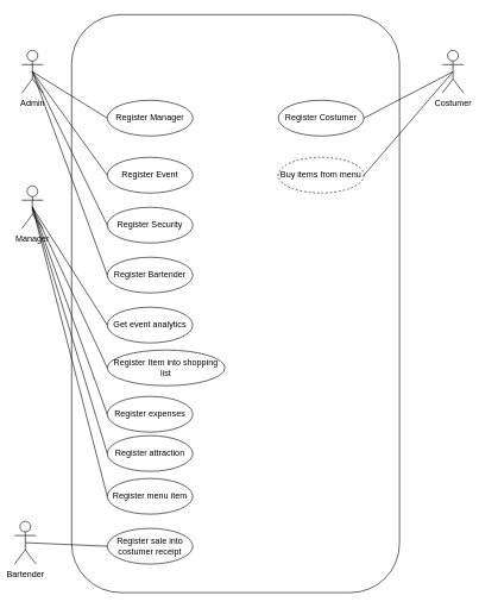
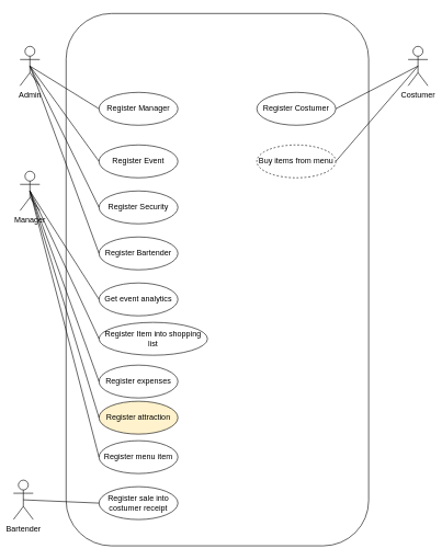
  <mxCell id="0" />
  <mxCell id="1" parent="0" />
  <mxCell id="2" value="" style="rounded=1;whiteSpace=wrap;html=1;" parent="1" vertex="1"><mxGeometry x="100" y="20" width="460" height="810" as="geometry" /></mxCell>
  <mxCell id="3" value="Admin" style="shape=umlActor;verticalLabelPosition=bottom;verticalAlign=top;html=1;outlineConnect=0;" parent="1" vertex="1"><mxGeometry x="30" y="70" width="30" height="60" as="geometry" /></mxCell>
  <mxCell id="4" value="Manager" style="shape=umlActor;verticalLabelPosition=bottom;verticalAlign=top;html=1;outlineConnect=0;" parent="1" vertex="1"><mxGeometry x="30" y="260" width="30" height="60" as="geometry" /></mxCell>
  <mxCell id="5" value="Bartender" style="shape=umlActor;verticalLabelPosition=bottom;verticalAlign=top;html=1;outlineConnect=0;" parent="1" vertex="1"><mxGeometry x="20" y="730" width="30" height="60" as="geometry" /></mxCell>
  <mxCell id="6" value="Costumer" style="shape=umlActor;verticalLabelPosition=bottom;verticalAlign=top;html=1;outlineConnect=0;" parent="1" vertex="1"><mxGeometry x="620" y="70" width="30" height="60" as="geometry" /></mxCell>
  <mxCell id="7" value="Register Manager" style="ellipse;whiteSpace=wrap;html=1;" parent="1" vertex="1"><mxGeometry x="150" y="140" width="120" height="50" as="geometry" /></mxCell>
  <mxCell id="8" value="Register Bartender" style="ellipse;whiteSpace=wrap;html=1;" parent="1" vertex="1"><mxGeometry x="150" y="360" width="120" height="50" as="geometry" /></mxCell>
  <mxCell id="9" value="Register Security" style="ellipse;whiteSpace=wrap;html=1;" parent="1" vertex="1"><mxGeometry x="150" y="290" width="120" height="50" as="geometry" /></mxCell>
  <mxCell id="10" value="Register Event" style="ellipse;whiteSpace=wrap;html=1;" parent="1" vertex="1"><mxGeometry x="150" y="220" width="120" height="50" as="geometry" /></mxCell>
  <mxCell id="11" value="Register Costumer" style="ellipse;whiteSpace=wrap;html=1;" parent="1" vertex="1"><mxGeometry x="390" y="140" width="120" height="50" as="geometry" /></mxCell>
  <mxCell id="12" value="Get event analytics" style="ellipse;whiteSpace=wrap;html=1;" parent="1" vertex="1"><mxGeometry x="150" y="430" width="120" height="50" as="geometry" /></mxCell>
  <mxCell id="13" value="Register sale into costumer receipt" style="ellipse;whiteSpace=wrap;html=1;" parent="1" vertex="1"><mxGeometry x="150" y="740" width="120" height="50" as="geometry" /></mxCell>
  <mxCell id="14" value="Register Item into shopping list" style="ellipse;whiteSpace=wrap;html=1;" parent="1" vertex="1"><mxGeometry x="150" y="490" width="165" height="50" as="geometry" /></mxCell>
  <mxCell id="15" value="Register expenses" style="ellipse;whiteSpace=wrap;html=1;" parent="1" vertex="1"><mxGeometry x="150" y="555" width="120" height="50" as="geometry" /></mxCell>
- <mxCell id="16" value="Register attraction" style="ellipse;whiteSpace=wrap;html=1;" parent="1" vertex="1"><mxGeometry x="150" y="610" width="120" height="50" as="geometry" /></mxCell>
+ <mxCell id="16" value="Register attraction" style="ellipse;whiteSpace=wrap;html=1;fillColor=#fff2cc;" parent="1" vertex="1"><mxGeometry x="150" y="610" width="120" height="50" as="geometry" /></mxCell>
  <mxCell id="17" style="edgeStyle=orthogonalEdgeStyle;rounded=0;orthogonalLoop=1;jettySize=auto;html=1;exitX=0.5;exitY=1;exitDx=0;exitDy=0;" parent="1" source="12" target="12" edge="1"><mxGeometry relative="1" as="geometry" /></mxCell>
  <mxCell id="18" value="" style="endArrow=none;html=1;rounded=0;exitX=0.5;exitY=0.5;exitDx=0;exitDy=0;exitPerimeter=0;entryX=0;entryY=0.5;entryDx=0;entryDy=0;" parent="1" source="3" target="7" edge="1"><mxGeometry width="50" height="50" relative="1" as="geometry"><mxPoint x="80" y="440" as="sourcePoint" /><mxPoint x="130" y="390" as="targetPoint" /></mxGeometry></mxCell>
  <mxCell id="19" value="" style="endArrow=none;html=1;rounded=0;exitX=0.5;exitY=0.5;exitDx=0;exitDy=0;exitPerimeter=0;entryX=0;entryY=0.5;entryDx=0;entryDy=0;" parent="1" source="3" target="10" edge="1"><mxGeometry width="50" height="50" relative="1" as="geometry"><mxPoint x="15" y="120" as="sourcePoint" /><mxPoint x="100" y="410" as="targetPoint" /></mxGeometry></mxCell>
  <mxCell id="20" value="" style="endArrow=none;html=1;rounded=0;exitX=0.5;exitY=0.5;exitDx=0;exitDy=0;exitPerimeter=0;entryX=0;entryY=0.5;entryDx=0;entryDy=0;" parent="1" source="3" target="9" edge="1"><mxGeometry width="50" height="50" relative="1" as="geometry"><mxPoint x="30" y="530" as="sourcePoint" /><mxPoint x="80" y="480" as="targetPoint" /></mxGeometry></mxCell>
  <mxCell id="21" value="" style="endArrow=none;html=1;rounded=0;exitX=0.5;exitY=0.5;exitDx=0;exitDy=0;exitPerimeter=0;entryX=0;entryY=0.5;entryDx=0;entryDy=0;" parent="1" source="3" target="8" edge="1"><mxGeometry width="50" height="50" relative="1" as="geometry"><mxPoint x="10" y="540" as="sourcePoint" /><mxPoint x="60" y="490" as="targetPoint" /></mxGeometry></mxCell>
  <mxCell id="22" value="" style="endArrow=none;html=1;rounded=0;exitX=0.5;exitY=0.5;exitDx=0;exitDy=0;exitPerimeter=0;entryX=0;entryY=0.5;entryDx=0;entryDy=0;" parent="1" source="4" target="12" edge="1"><mxGeometry width="50" height="50" relative="1" as="geometry"><mxPoint x="45" y="320" as="sourcePoint" /><mxPoint x="-40" y="700" as="targetPoint" /></mxGeometry></mxCell>
  <mxCell id="23" value="" style="endArrow=none;html=1;rounded=0;exitX=0.5;exitY=0.5;exitDx=0;exitDy=0;exitPerimeter=0;entryX=0;entryY=0.5;entryDx=0;entryDy=0;" parent="1" source="4" target="14" edge="1"><mxGeometry width="50" height="50" relative="1" as="geometry"><mxPoint x="80" y="400" as="sourcePoint" /><mxPoint x="185" y="565" as="targetPoint" /></mxGeometry></mxCell>
  <mxCell id="24" value="" style="endArrow=none;html=1;rounded=0;exitX=0.5;exitY=0.5;exitDx=0;exitDy=0;exitPerimeter=0;entryX=0;entryY=0.5;entryDx=0;entryDy=0;" parent="1" source="4" target="15" edge="1"><mxGeometry width="50" height="50" relative="1" as="geometry"><mxPoint x="-20" y="510" as="sourcePoint" /><mxPoint x="85" y="675" as="targetPoint" /></mxGeometry></mxCell>
  <mxCell id="25" value="" style="endArrow=none;html=1;rounded=0;entryX=0;entryY=0.5;entryDx=0;entryDy=0;exitX=0.5;exitY=0.5;exitDx=0;exitDy=0;exitPerimeter=0;" parent="1" source="4" target="16" edge="1"><mxGeometry width="50" height="50" relative="1" as="geometry"><mxPoint x="40" y="380" as="sourcePoint" /><mxPoint x="215" y="810" as="targetPoint" /></mxGeometry></mxCell>
  <mxCell id="26" value="" style="endArrow=none;html=1;rounded=0;entryX=0;entryY=0.5;entryDx=0;entryDy=0;exitX=0.5;exitY=0.5;exitDx=0;exitDy=0;exitPerimeter=0;" parent="1" source="5" target="13" edge="1"><mxGeometry width="50" height="50" relative="1" as="geometry"><mxPoint x="220" y="910" as="sourcePoint" /><mxPoint x="270" y="860" as="targetPoint" /></mxGeometry></mxCell>
  <mxCell id="27" value="Buy items from menu" style="ellipse;whiteSpace=wrap;html=1;dashed=1;" parent="1" vertex="1"><mxGeometry x="390" y="220" width="120" height="50" as="geometry" /></mxCell>
  <mxCell id="28" value="Register menu item" style="ellipse;whiteSpace=wrap;html=1;" parent="1" vertex="1"><mxGeometry x="150" y="670" width="120" height="50" as="geometry" /></mxCell>
  <mxCell id="29" value="" style="endArrow=none;html=1;rounded=0;exitX=0.5;exitY=0.5;exitDx=0;exitDy=0;exitPerimeter=0;entryX=0;entryY=0.5;entryDx=0;entryDy=0;" parent="1" source="4" target="28" edge="1"><mxGeometry width="50" height="50" relative="1" as="geometry"><mxPoint x="110" y="520" as="sourcePoint" /><mxPoint x="160" y="470" as="targetPoint" /></mxGeometry></mxCell>
  <mxCell id="30" value="" style="endArrow=none;html=1;rounded=0;entryX=0.5;entryY=0.5;entryDx=0;entryDy=0;entryPerimeter=0;exitX=1;exitY=0.5;exitDx=0;exitDy=0;" parent="1" source="11" target="6" edge="1"><mxGeometry width="50" height="50" relative="1" as="geometry"><mxPoint x="660" y="300" as="sourcePoint" /><mxPoint x="710" y="250" as="targetPoint" /></mxGeometry></mxCell>
  <mxCell id="31" value="" style="endArrow=none;html=1;rounded=0;exitX=1;exitY=0.5;exitDx=0;exitDy=0;entryX=0.5;entryY=0.5;entryDx=0;entryDy=0;entryPerimeter=0;" parent="1" source="27" target="6" edge="1"><mxGeometry width="50" height="50" relative="1" as="geometry"><mxPoint x="660" y="350" as="sourcePoint" /><mxPoint x="710" y="300" as="targetPoint" /></mxGeometry></mxCell>
